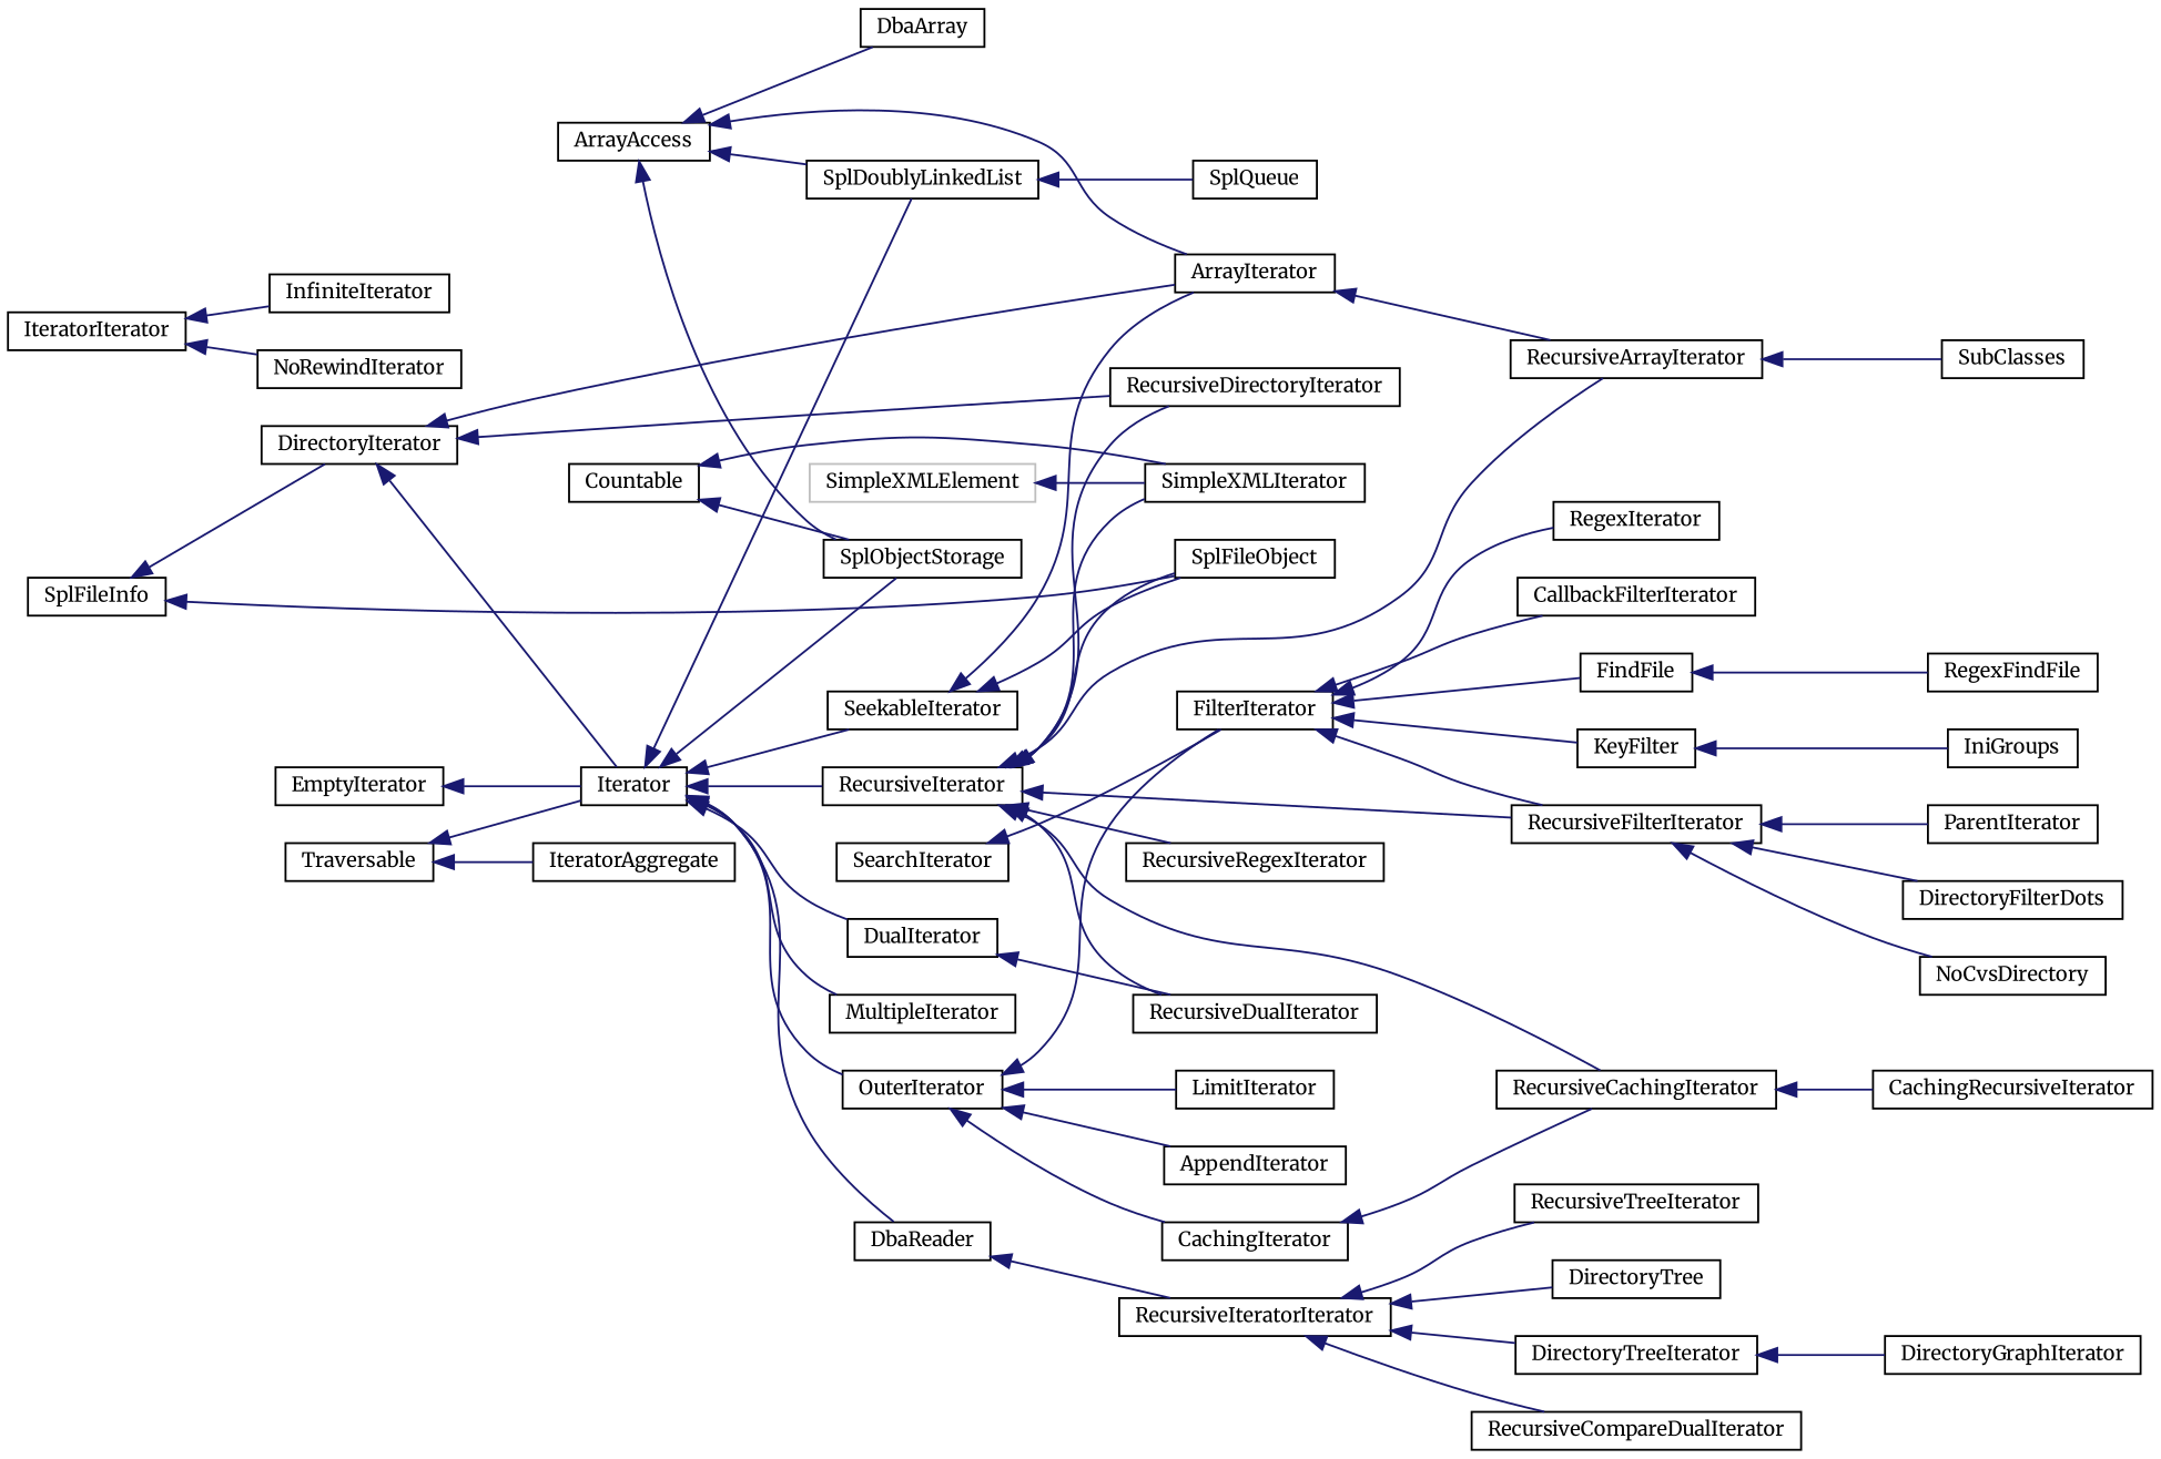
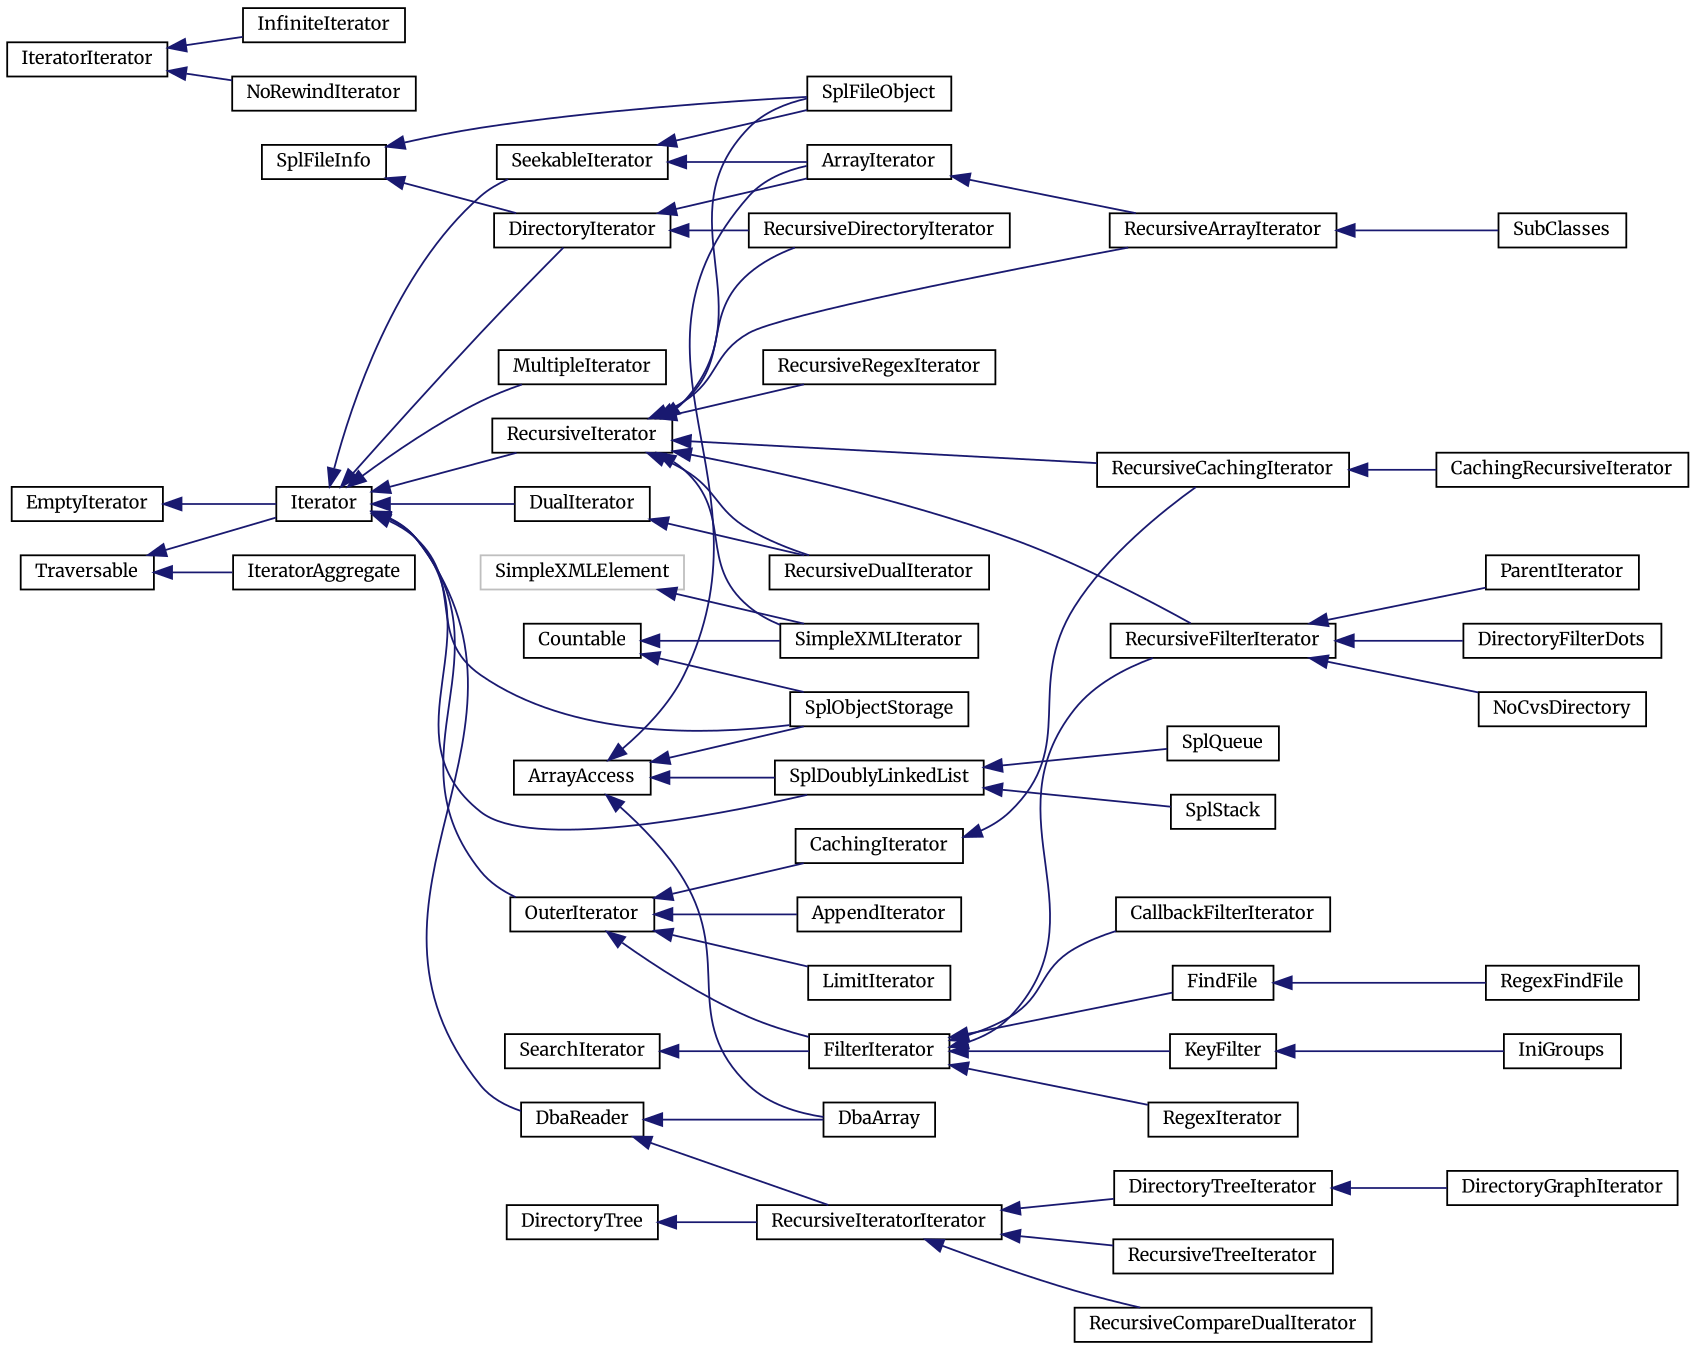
  digraph {
    fontname=Merriweather
    rankdir=LR
    node [color=black fillcolor=white fontname=Merriweather fontsize=10 shape=record style=filled]
    edge [color=midnightblue dir=back fontname=Merriweather fontsize=10 labelfontname=Helvetica labelfontsize=10 style=solid]
    n1 [height=0.2 label=ArrayAccess width=0.4]
    n2 [height=0.2 label=ArrayIterator width=0.4]
    n3 [height=0.2 label=DbaArray width=0.4]
    n4 [height=0.2 label=SplDoublyLinkedList width=0.4]
    n5 [height=0.2 label=SplObjectStorage width=0.4]
    n6 [height=0.2 label=RecursiveArrayIterator width=0.4]
    n7 [height=0.2 label=SplQueue width=0.4]
+   n8 [height=0.2 label=SplStack width=0.4]
    n9 [height=0.2 label=SubClasses width=0.4]
    n10 [height=0.2 label=Countable width=0.4]
    n11 [height=0.2 label=SimpleXMLIterator width=0.4]
    n12 [color=grey75 height=0.2 label=SimpleXMLElement width=0.4]
    n13 [height=0.2 label=SplFileInfo width=0.4]
    n14 [height=0.2 label=DirectoryIterator width=0.4]
    n15 [height=0.2 label=SplFileObject width=0.4]
    n16 [height=0.2 label=RecursiveDirectoryIterator width=0.4]
    n17 [height=0.2 label=Traversable width=0.4]
    n18 [height=0.2 label=Iterator width=0.4]
    n19 [height=0.2 label=IteratorAggregate width=0.4]
    n20 [height=0.2 label=DbaReader width=0.4]
    n21 [height=0.2 label=DualIterator width=0.4]
    n22 [height=0.2 label=MultipleIterator width=0.4]
    n23 [height=0.2 label=OuterIterator width=0.4]
    n24 [height=0.2 label=RecursiveIterator width=0.4]
    n25 [height=0.2 label=SeekableIterator width=0.4]
    n26 [height=0.2 label=RecursiveIteratorIterator width=0.4]
    n27 [height=0.2 label=RecursiveDualIterator width=0.4]
    n28 [height=0.2 label=EmptyIterator width=0.4]
    n29 [height=0.2 label=AppendIterator width=0.4]
    n30 [height=0.2 label=CachingIterator width=0.4]
    n31 [height=0.2 label=FilterIterator width=0.4]
    n32 [height=0.2 label=LimitIterator width=0.4]
    n33 [height=0.2 label=RecursiveCachingIterator width=0.4]
    n34 [height=0.2 label=RecursiveFilterIterator width=0.4]
    n35 [height=0.2 label=RecursiveRegexIterator width=0.4]
    n36 [height=0.2 label=CallbackFilterIterator width=0.4]
    n37 [height=0.2 label=FindFile width=0.4]
    n38 [height=0.2 label=KeyFilter width=0.4]
    n39 [height=0.2 label=RegexIterator width=0.4]
    n40 [height=0.2 label=IteratorIterator width=0.4]
    n41 [height=0.2 label=InfiniteIterator width=0.4]
    n42 [height=0.2 label=NoRewindIterator width=0.4]
    n43 [height=0.2 label=DirectoryTree width=0.4]
    n44 [height=0.2 label=DirectoryTreeIterator width=0.4]
    n45 [height=0.2 label=RecursiveCompareDualIterator width=0.4]
    n46 [height=0.2 label=RecursiveTreeIterator width=0.4]
    n47 [height=0.2 label=CachingRecursiveIterator width=0.4]
    n48 [height=0.2 label=RegexFindFile width=0.4]
    n49 [height=0.2 label=IniGroups width=0.4]
    n50 [height=0.2 label=DirectoryFilterDots width=0.4]
    n51 [height=0.2 label=NoCvsDirectory width=0.4]
    n52 [height=0.2 label=ParentIterator width=0.4]
    n53 [height=0.2 label=SearchIterator width=0.4]
    n54 [height=0.2 label=DirectoryGraphIterator width=0.4]
    n1 -> n2
    n1 -> n3
    n1 -> n4
    n1 -> n5
    n2 -> n6
    n4 -> n7
+   n4 -> n8
    n6 -> n9
    n10 -> n5
    n10 -> n11
    n12 -> n11
    n13 -> n14
    n13 -> n15
    n14 -> n2
    n14 -> n16
    n17 -> n18
    n17 -> n19
    n18 -> n4
    n18 -> n5
-   n14 -> n18
+   n18 -> n14
    n18 -> n20
    n18 -> n21
    n18 -> n22
    n18 -> n23
    n18 -> n24
    n18 -> n25
+   n20 -> n3
    n20 -> n26
    n21 -> n27
    n23 -> n29
    n23 -> n30
    n23 -> n31
    n23 -> n32
    n24 -> n6
    n24 -> n11
    n24 -> n15
    n24 -> n16
    n24 -> n27
    n24 -> n33
    n24 -> n34
    n24 -> n35
    n25 -> n2
    n25 -> n15
-   n26 -> n43
+   n43 -> n26
    n26 -> n44
    n26 -> n45
    n26 -> n46
    n28 -> n18
    n30 -> n33
    n31 -> n34
    n31 -> n36
    n31 -> n37
    n31 -> n38
    n31 -> n39
    n33 -> n47
    n34 -> n50
    n34 -> n51
    n34 -> n52
    n37 -> n48
    n38 -> n49
    n40 -> n41
    n40 -> n42
    n44 -> n54
    n53 -> n31
  }
